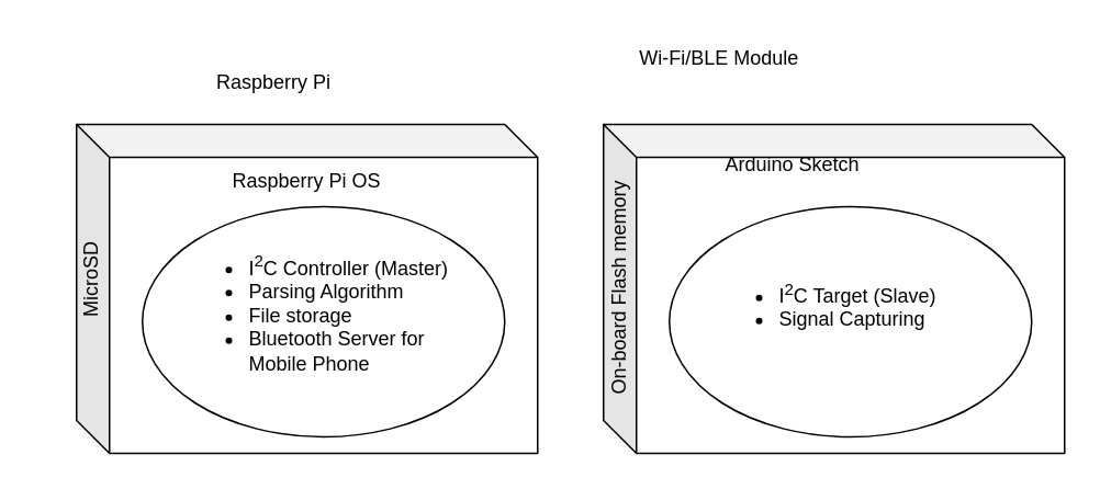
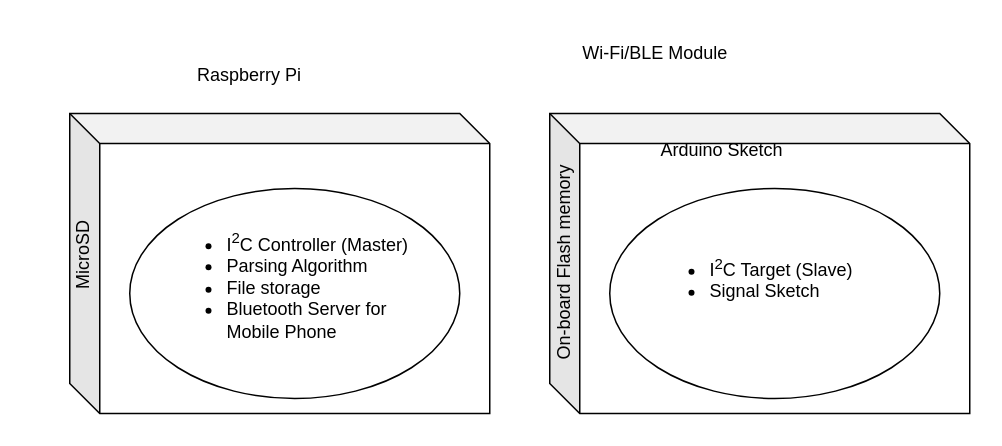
  <mxCell id="0" />
  <mxCell id="1" parent="0" />
  <mxCell id="2" value="" style="shape=cube;whiteSpace=wrap;html=1;boundedLbl=1;backgroundOutline=1;darkOpacity=0.05;darkOpacity2=0.1;" parent="1" vertex="1"><mxGeometry x="366" y="75" width="280" height="200" as="geometry" /></mxCell>
  <mxCell id="3" value="&lt;div&gt;Raspberry Pi&lt;br&gt;&lt;/div&gt;" style="text;html=1;strokeColor=none;fillColor=none;align=center;verticalAlign=middle;whiteSpace=wrap;rounded=0;" parent="1" vertex="1"><mxGeometry x="91" y="35" width="150" height="30" as="geometry" /></mxCell>
  <mxCell id="4" value="" style="ellipse;whiteSpace=wrap;html=1;fillColor=none;" parent="1" vertex="1"><mxGeometry x="406" y="125" width="220" height="140" as="geometry" /></mxCell>
  <mxCell id="5" value="&lt;div&gt;Wi-Fi/BLE Module&lt;/div&gt;" style="text;html=1;strokeColor=none;fillColor=none;align=center;verticalAlign=middle;whiteSpace=wrap;rounded=0;" parent="1" vertex="1"><mxGeometry x="363.5" y="20" width="145" height="30" as="geometry" /></mxCell>
  <mxCell id="6" value="Arduino Sketch" style="text;html=1;strokeColor=none;fillColor=none;align=center;verticalAlign=middle;whiteSpace=wrap;rounded=0;" parent="1" vertex="1"><mxGeometry x="426" y="85" width="110" height="30" as="geometry" /></mxCell>
- <mxCell id="7" value="&lt;div align=&quot;left&quot;&gt;&lt;ul&gt;&lt;li&gt;&lt;span&gt;I&lt;sup&gt;2&lt;/sup&gt;C&lt;/span&gt; Target (Slave)&lt;/li&gt;&lt;li&gt;Signal Capturing&lt;/li&gt;&lt;/ul&gt;&lt;/div&gt;" style="text;html=1;strokeColor=none;fillColor=none;align=left;verticalAlign=middle;whiteSpace=wrap;rounded=0;" parent="1" vertex="1"><mxGeometry x="431" y="155" width="170" height="60" as="geometry" /></mxCell>
+ <mxCell id="7" value="&lt;div align=&quot;left&quot;&gt;&lt;ul&gt;&lt;li&gt;&lt;span&gt;I&lt;sup&gt;2&lt;/sup&gt;C&lt;/span&gt; Target (Slave)&lt;/li&gt;&lt;li&gt;Signal Sketch&lt;/li&gt;&lt;/ul&gt;&lt;/div&gt;" style="text;html=1;strokeColor=none;fillColor=none;align=left;verticalAlign=middle;whiteSpace=wrap;rounded=0;" parent="1" vertex="1"><mxGeometry x="431" y="155" width="170" height="60" as="geometry" /></mxCell>
  <mxCell id="8" value="On-board Flash memory" style="text;html=1;align=center;verticalAlign=middle;resizable=0;points=[];autosize=1;strokeColor=none;fillColor=none;rotation=-90;" vertex="1" parent="1"><mxGeometry x="296" y="160" width="160" height="30" as="geometry" /></mxCell>
  <mxCell id="9" value="" style="shape=cube;whiteSpace=wrap;html=1;boundedLbl=1;backgroundOutline=1;darkOpacity=0.05;darkOpacity2=0.1;" parent="1" vertex="1"><mxGeometry x="46" y="75" width="280" height="200" as="geometry" /></mxCell>
- <mxCell id="10" value="Raspberry Pi OS" style="text;html=1;strokeColor=none;fillColor=none;align=center;verticalAlign=middle;whiteSpace=wrap;rounded=0;" parent="1" vertex="1"><mxGeometry x="131" y="95" width="110" height="30" as="geometry" /></mxCell>
  <mxCell id="11" value="" style="ellipse;whiteSpace=wrap;html=1;fillColor=none;" parent="1" vertex="1"><mxGeometry x="86" y="125" width="220" height="140" as="geometry" /></mxCell>
  <mxCell id="12" value="&lt;div align=&quot;left&quot;&gt;&lt;ul&gt;&lt;li&gt;&lt;span&gt;I&lt;sup&gt;2&lt;/sup&gt;C &lt;/span&gt;Controller (Master)&lt;/li&gt;&lt;li&gt;Parsing Algorithm&lt;/li&gt;&lt;li&gt;File storage&lt;br&gt;&lt;/li&gt;&lt;li&gt;Bluetooth Server for Mobile Phone&lt;br&gt;&lt;/li&gt;&lt;/ul&gt;&lt;/div&gt;" style="text;html=1;strokeColor=none;fillColor=none;align=left;verticalAlign=middle;whiteSpace=wrap;rounded=0;" parent="1" vertex="1"><mxGeometry x="108.5" y="145" width="175" height="90" as="geometry" /></mxCell>
  <mxCell id="13" value="MicroSD" style="text;html=1;align=center;verticalAlign=middle;resizable=0;points=[];autosize=1;strokeColor=none;fillColor=none;rotation=-90;" vertex="1" parent="1"><mxGeometry x="20" y="155" width="70" height="30" as="geometry" /></mxCell>
